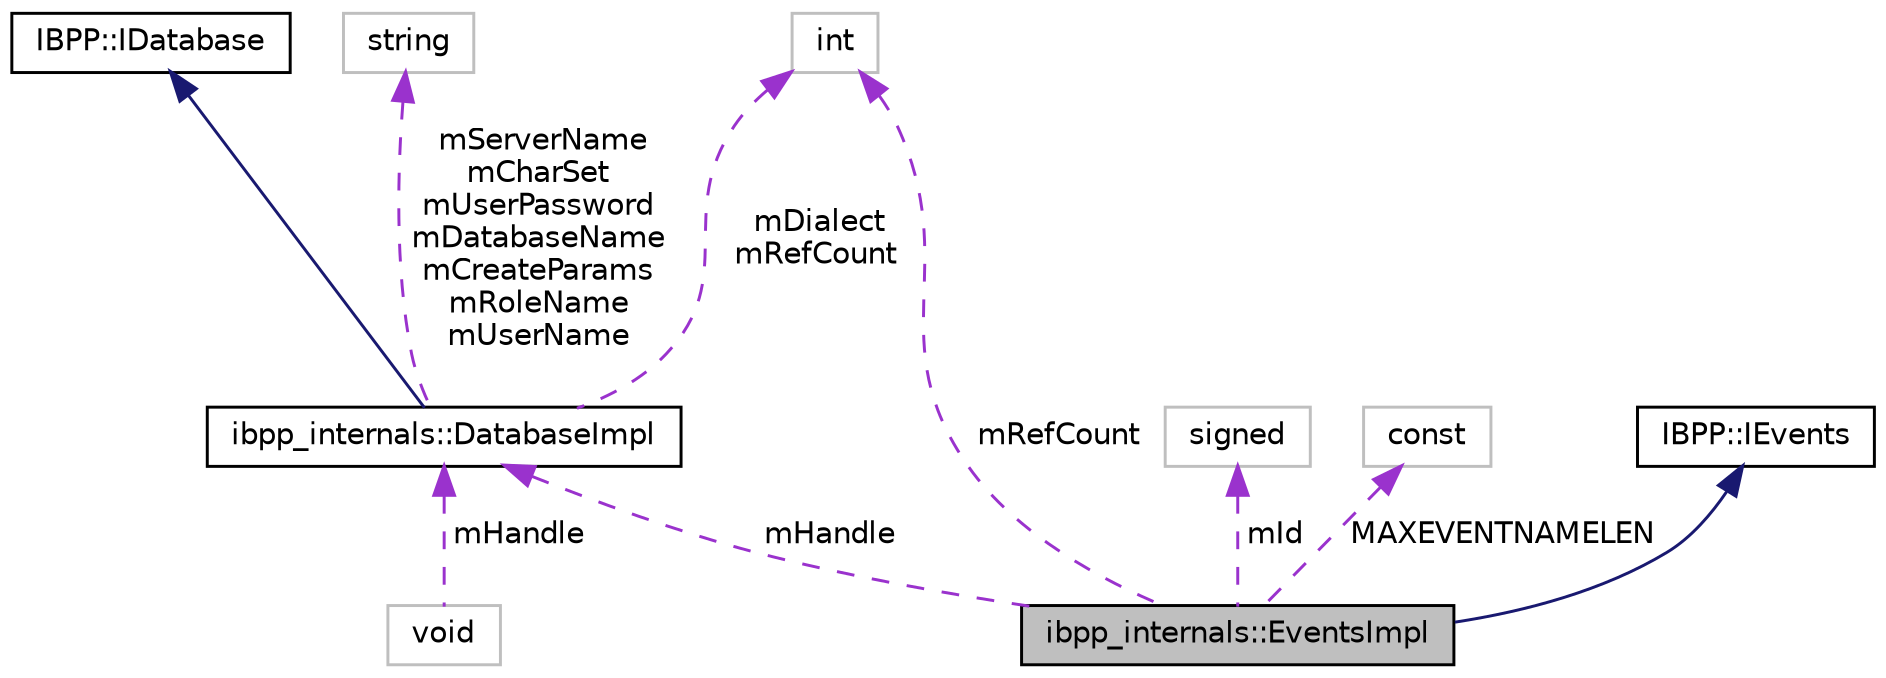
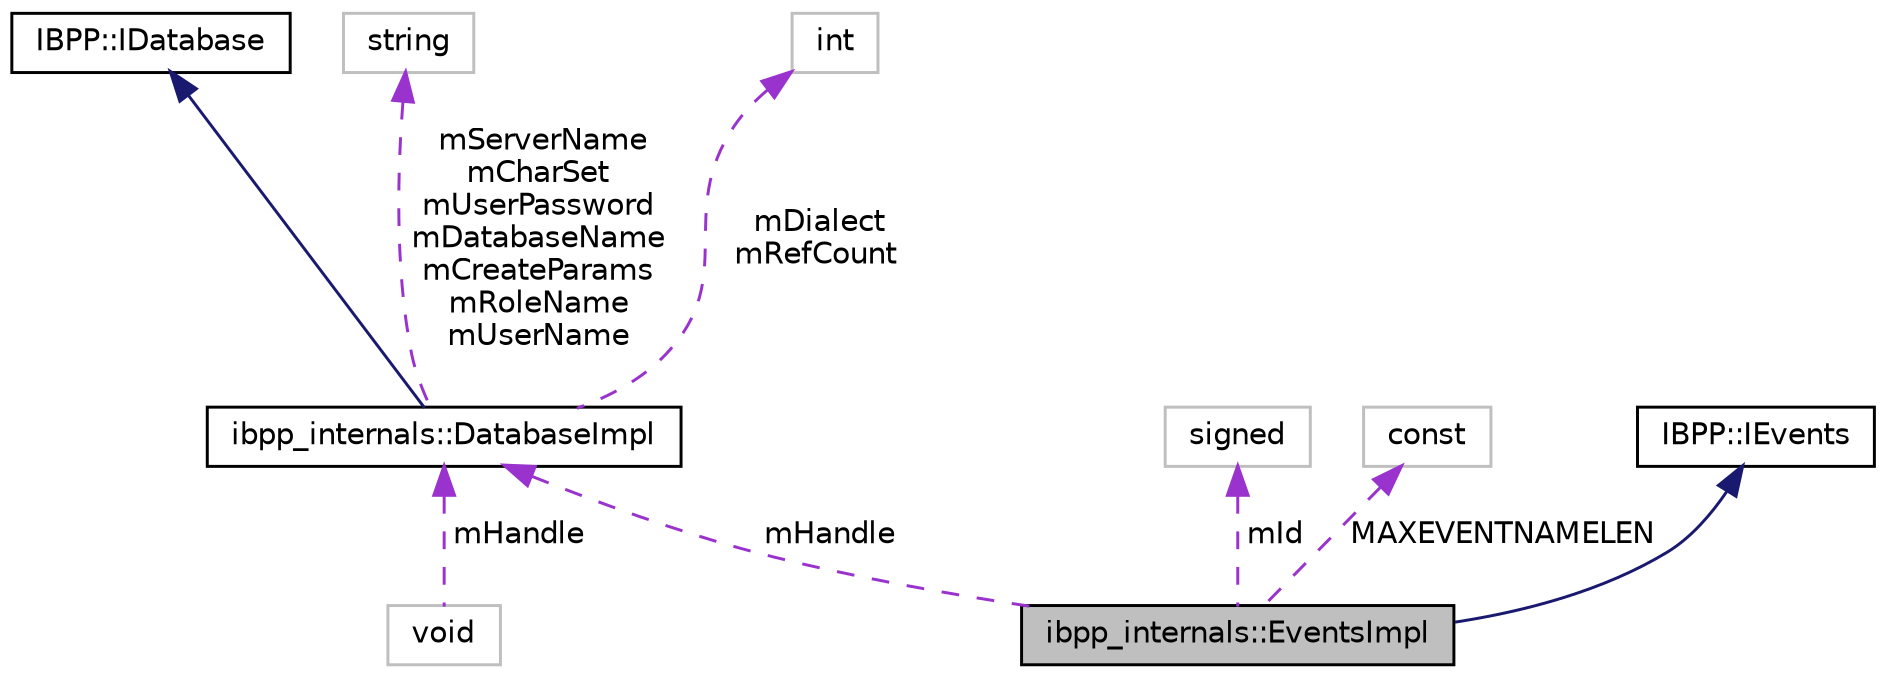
  digraph {
    node [color=grey75 fillcolor=white fontname=Helvetica fontsize=10 shape=record style=filled]
    edge [color=darkorchid3 dir=back fontname=Helvetica fontsize=10 labelfontname=Helvetica labelfontsize=10 style=dashed]
    n1 [color=black fillcolor=grey75 fontcolor=black height=0.2 label="ibpp_internals::EventsImpl" width=0.4]
    n2 [color=black height=0.2 label="IBPP::IEvents" width=0.4]
    n3 [color=black height=0.2 label="ibpp_internals::DatabaseImpl" width=0.4]
    n4 [height=0.2 label=void width=0.4]
    n5 [color=black height=0.2 label="IBPP::IDatabase" width=0.4]
    n6 [height=0.2 label=int width=0.4]
    n7 [height=0.2 label=string width=0.4]
    n8 [height=0.2 label=signed width=0.4]
    n9 [height=0.2 label=const width=0.4]
    n2 -> n1 [color=midnightblue style=solid]
    n3 -> n1 [label=" mHandle"]
    n3 -> n4 [label=" mHandle"]
    n5 -> n3 [color=midnightblue style=solid]
-   n6 -> n1 [label=" mRefCount"]
    n6 -> n3 [label=" mDialect\nmRefCount"]
    n7 -> n3 [label=" mServerName\nmCharSet\nmUserPassword\nmDatabaseName\nmCreateParams\nmRoleName\nmUserName"]
    n8 -> n1 [label=" mId"]
    n9 -> n1 [label=" MAXEVENTNAMELEN"]
  }
